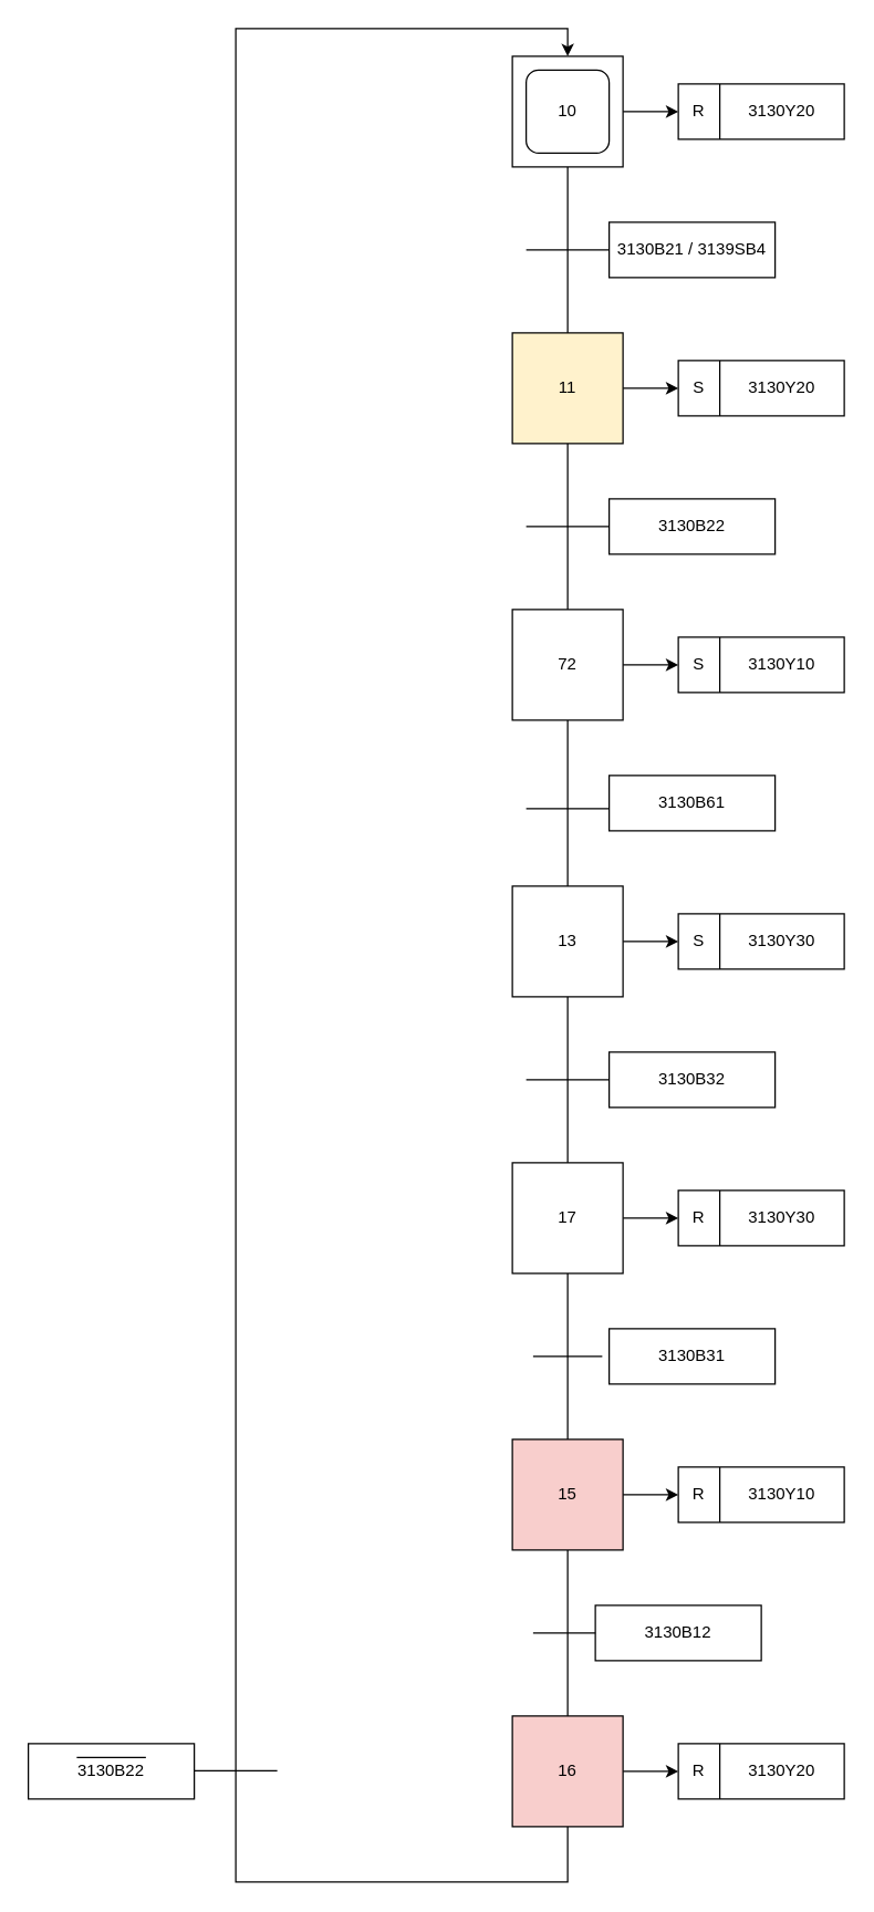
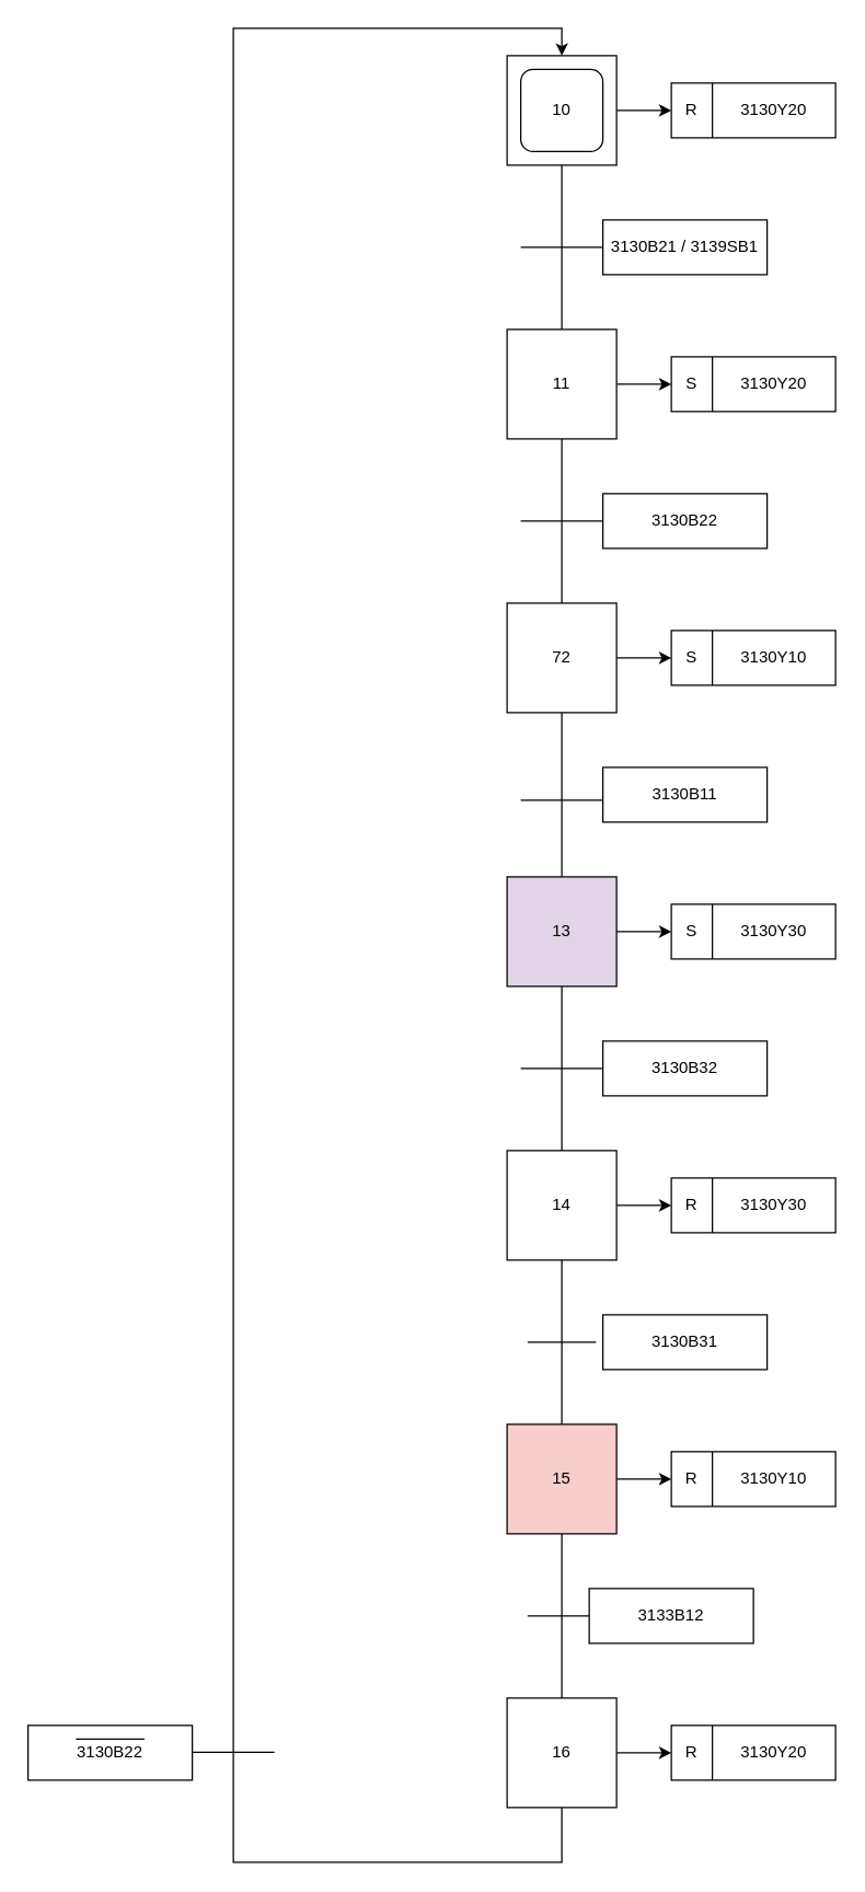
  <mxCell id="0" />
  <mxCell id="1" parent="0" />
  <mxCell id="2" value="" style="edgeStyle=orthogonalEdgeStyle;rounded=0;orthogonalLoop=1;jettySize=auto;html=1;" edge="1" parent="1" source="3" target="29"><mxGeometry relative="1" as="geometry" /></mxCell>
  <mxCell id="3" value="" style="whiteSpace=wrap;html=1;aspect=fixed;" vertex="1" parent="1"><mxGeometry x="370" y="40" width="80" height="80" as="geometry" /></mxCell>
  <mxCell id="4" value="10" style="whiteSpace=wrap;html=1;aspect=fixed;rounded=1;" vertex="1" parent="1"><mxGeometry x="380" y="50" width="60" height="60" as="geometry" /></mxCell>
  <mxCell id="5" value="" style="endArrow=none;html=1;entryX=0.5;entryY=1;entryDx=0;entryDy=0;" edge="1" parent="1" target="3"><mxGeometry width="50" height="50" relative="1" as="geometry"><mxPoint x="410" y="240" as="sourcePoint" /><mxPoint x="440" y="160" as="targetPoint" /></mxGeometry></mxCell>
  <mxCell id="6" value="" style="endArrow=none;html=1;" edge="1" parent="1"><mxGeometry width="50" height="50" relative="1" as="geometry"><mxPoint x="380" y="180" as="sourcePoint" /><mxPoint x="440" y="180" as="targetPoint" /></mxGeometry></mxCell>
  <mxCell id="7" value="" style="edgeStyle=orthogonalEdgeStyle;rounded=0;orthogonalLoop=1;jettySize=auto;html=1;" edge="1" parent="1" source="8" target="33"><mxGeometry relative="1" as="geometry" /></mxCell>
- <mxCell id="8" value="11" style="whiteSpace=wrap;html=1;aspect=fixed;fillColor=#fff2cc;" vertex="1" parent="1"><mxGeometry x="370" y="240" width="80" height="80" as="geometry" /></mxCell>
+ <mxCell id="8" value="11" style="whiteSpace=wrap;html=1;aspect=fixed;" vertex="1" parent="1"><mxGeometry x="370" y="240" width="80" height="80" as="geometry" /></mxCell>
  <mxCell id="9" value="" style="endArrow=none;html=1;entryX=0.5;entryY=1;entryDx=0;entryDy=0;" edge="1" parent="1" target="8"><mxGeometry width="50" height="50" relative="1" as="geometry"><mxPoint x="410" y="440" as="sourcePoint" /><mxPoint x="430" y="360" as="targetPoint" /></mxGeometry></mxCell>
  <mxCell id="10" value="" style="endArrow=none;html=1;" edge="1" parent="1"><mxGeometry width="50" height="50" relative="1" as="geometry"><mxPoint x="380" y="380" as="sourcePoint" /><mxPoint x="440" y="380" as="targetPoint" /></mxGeometry></mxCell>
  <mxCell id="11" value="" style="edgeStyle=orthogonalEdgeStyle;rounded=0;orthogonalLoop=1;jettySize=auto;html=1;" edge="1" parent="1" source="12" target="37"><mxGeometry relative="1" as="geometry" /></mxCell>
  <mxCell id="12" value="72" style="whiteSpace=wrap;html=1;aspect=fixed;" vertex="1" parent="1"><mxGeometry x="370" y="440" width="80" height="80" as="geometry" /></mxCell>
  <mxCell id="13" value="" style="endArrow=none;html=1;entryX=0.5;entryY=1;entryDx=0;entryDy=0;" edge="1" parent="1" target="12"><mxGeometry width="50" height="50" relative="1" as="geometry"><mxPoint x="410" y="640" as="sourcePoint" /><mxPoint x="430" y="570" as="targetPoint" /></mxGeometry></mxCell>
  <mxCell id="14" value="" style="endArrow=none;html=1;" edge="1" parent="1"><mxGeometry width="50" height="50" relative="1" as="geometry"><mxPoint x="380" y="584" as="sourcePoint" /><mxPoint x="440" y="584" as="targetPoint" /></mxGeometry></mxCell>
  <mxCell id="15" style="edgeStyle=orthogonalEdgeStyle;rounded=0;orthogonalLoop=1;jettySize=auto;html=1;entryX=0;entryY=0.5;entryDx=0;entryDy=0;" edge="1" parent="1" source="16" target="43"><mxGeometry relative="1" as="geometry" /></mxCell>
- <mxCell id="16" value="13" style="whiteSpace=wrap;html=1;aspect=fixed;" vertex="1" parent="1"><mxGeometry x="370" y="640" width="80" height="80" as="geometry" /></mxCell>
+ <mxCell id="16" value="13" style="whiteSpace=wrap;html=1;aspect=fixed;fillColor=#e1d5e7;" vertex="1" parent="1"><mxGeometry x="370" y="640" width="80" height="80" as="geometry" /></mxCell>
  <mxCell id="17" value="" style="endArrow=none;html=1;entryX=0.5;entryY=1;entryDx=0;entryDy=0;" edge="1" parent="1" target="16"><mxGeometry width="50" height="50" relative="1" as="geometry"><mxPoint x="410" y="840" as="sourcePoint" /><mxPoint x="430" y="780" as="targetPoint" /></mxGeometry></mxCell>
  <mxCell id="18" value="" style="edgeStyle=orthogonalEdgeStyle;rounded=0;orthogonalLoop=1;jettySize=auto;html=1;" edge="1" parent="1" source="19" target="46"><mxGeometry relative="1" as="geometry" /></mxCell>
- <mxCell id="19" value="17" style="whiteSpace=wrap;html=1;aspect=fixed;" vertex="1" parent="1"><mxGeometry x="370" y="840" width="80" height="80" as="geometry" /></mxCell>
+ <mxCell id="19" value="14" style="whiteSpace=wrap;html=1;aspect=fixed;" vertex="1" parent="1"><mxGeometry x="370" y="840" width="80" height="80" as="geometry" /></mxCell>
  <mxCell id="20" value="" style="endArrow=none;html=1;entryX=0.5;entryY=1;entryDx=0;entryDy=0;" edge="1" parent="1" target="19"><mxGeometry width="50" height="50" relative="1" as="geometry"><mxPoint x="410" y="1040" as="sourcePoint" /><mxPoint x="430" y="990" as="targetPoint" /></mxGeometry></mxCell>
  <mxCell id="21" value="" style="endArrow=none;html=1;" edge="1" parent="1"><mxGeometry width="50" height="50" relative="1" as="geometry"><mxPoint x="385" y="980" as="sourcePoint" /><mxPoint x="435" y="980" as="targetPoint" /><Array as="points"><mxPoint x="425" y="980" /></Array></mxGeometry></mxCell>
  <mxCell id="22" value="" style="edgeStyle=orthogonalEdgeStyle;rounded=0;orthogonalLoop=1;jettySize=auto;html=1;" edge="1" parent="1" source="23" target="50"><mxGeometry relative="1" as="geometry" /></mxCell>
  <mxCell id="23" value="15" style="whiteSpace=wrap;html=1;aspect=fixed;fillColor=#f8cecc;" vertex="1" parent="1"><mxGeometry x="370" y="1040" width="80" height="80" as="geometry" /></mxCell>
  <mxCell id="24" value="" style="endArrow=none;html=1;entryX=0.5;entryY=1;entryDx=0;entryDy=0;" edge="1" parent="1" target="23"><mxGeometry width="50" height="50" relative="1" as="geometry"><mxPoint x="410" y="1240" as="sourcePoint" /><mxPoint x="440" y="1130" as="targetPoint" /></mxGeometry></mxCell>
  <mxCell id="25" value="" style="endArrow=none;html=1;" edge="1" parent="1"><mxGeometry width="50" height="50" relative="1" as="geometry"><mxPoint x="385" y="1180" as="sourcePoint" /><mxPoint x="435" y="1180" as="targetPoint" /></mxGeometry></mxCell>
  <mxCell id="26" style="edgeStyle=orthogonalEdgeStyle;rounded=0;orthogonalLoop=1;jettySize=auto;html=1;exitX=0.5;exitY=1;exitDx=0;exitDy=0;entryX=0.5;entryY=0;entryDx=0;entryDy=0;" edge="1" parent="1" source="28" target="3"><mxGeometry relative="1" as="geometry"><Array as="points"><mxPoint x="410" y="1360" /><mxPoint x="170" y="1360" /><mxPoint x="170" y="20" /><mxPoint x="410" y="20" /></Array></mxGeometry></mxCell>
  <mxCell id="27" value="" style="edgeStyle=orthogonalEdgeStyle;rounded=0;orthogonalLoop=1;jettySize=auto;html=1;" edge="1" parent="1" source="28" target="54"><mxGeometry relative="1" as="geometry" /></mxCell>
- <mxCell id="28" value="16" style="whiteSpace=wrap;html=1;aspect=fixed;fillColor=#f8cecc;" vertex="1" parent="1"><mxGeometry x="370" y="1240" width="80" height="80" as="geometry" /></mxCell>
+ <mxCell id="28" value="16" style="whiteSpace=wrap;html=1;aspect=fixed;" vertex="1" parent="1"><mxGeometry x="370" y="1240" width="80" height="80" as="geometry" /></mxCell>
  <mxCell id="29" value="" style="rounded=0;whiteSpace=wrap;html=1;" vertex="1" parent="1"><mxGeometry x="490" y="60" width="120" height="40" as="geometry" /></mxCell>
  <mxCell id="30" value="" style="endArrow=none;html=1;entryX=0.25;entryY=0;entryDx=0;entryDy=0;exitX=0.25;exitY=1;exitDx=0;exitDy=0;" edge="1" parent="1" source="29" target="29"><mxGeometry width="50" height="50" relative="1" as="geometry"><mxPoint x="570" y="260" as="sourcePoint" /><mxPoint x="620" y="210" as="targetPoint" /></mxGeometry></mxCell>
  <mxCell id="31" value="R" style="text;html=1;strokeColor=none;fillColor=none;align=center;verticalAlign=middle;whiteSpace=wrap;rounded=0;" vertex="1" parent="1"><mxGeometry x="490" y="60" width="30" height="40" as="geometry" /></mxCell>
  <mxCell id="32" value="3130Y20" style="text;html=1;strokeColor=none;fillColor=none;align=center;verticalAlign=middle;whiteSpace=wrap;rounded=0;" vertex="1" parent="1"><mxGeometry x="520" y="60" width="90" height="40" as="geometry" /></mxCell>
  <mxCell id="33" value="" style="rounded=0;whiteSpace=wrap;html=1;" vertex="1" parent="1"><mxGeometry x="490" y="260" width="120" height="40" as="geometry" /></mxCell>
  <mxCell id="34" value="" style="endArrow=none;html=1;entryX=0.25;entryY=0;entryDx=0;entryDy=0;exitX=0.25;exitY=1;exitDx=0;exitDy=0;" edge="1" parent="1" source="33" target="33"><mxGeometry width="50" height="50" relative="1" as="geometry"><mxPoint x="520" y="400" as="sourcePoint" /><mxPoint x="570" y="350" as="targetPoint" /></mxGeometry></mxCell>
  <mxCell id="35" value="S" style="text;html=1;strokeColor=none;fillColor=none;align=center;verticalAlign=middle;whiteSpace=wrap;rounded=0;" vertex="1" parent="1"><mxGeometry x="490" y="260" width="30" height="40" as="geometry" /></mxCell>
  <mxCell id="36" value="3130Y20" style="text;html=1;strokeColor=none;fillColor=none;align=center;verticalAlign=middle;whiteSpace=wrap;rounded=0;" vertex="1" parent="1"><mxGeometry x="520" y="260" width="90" height="40" as="geometry" /></mxCell>
  <mxCell id="37" value="" style="rounded=0;whiteSpace=wrap;html=1;" vertex="1" parent="1"><mxGeometry x="490" y="460" width="120" height="40" as="geometry" /></mxCell>
  <mxCell id="38" value="" style="endArrow=none;html=1;entryX=0.25;entryY=0;entryDx=0;entryDy=0;exitX=0.25;exitY=1;exitDx=0;exitDy=0;" edge="1" parent="1" source="37" target="37"><mxGeometry width="50" height="50" relative="1" as="geometry"><mxPoint x="490" y="590" as="sourcePoint" /><mxPoint x="540" y="540" as="targetPoint" /></mxGeometry></mxCell>
  <mxCell id="39" value="S" style="text;html=1;strokeColor=none;fillColor=none;align=center;verticalAlign=middle;whiteSpace=wrap;rounded=0;" vertex="1" parent="1"><mxGeometry x="490" y="460" width="30" height="40" as="geometry" /></mxCell>
  <mxCell id="40" value="3130Y10" style="text;html=1;strokeColor=none;fillColor=none;align=center;verticalAlign=middle;whiteSpace=wrap;rounded=0;" vertex="1" parent="1"><mxGeometry x="520" y="460" width="90" height="40" as="geometry" /></mxCell>
  <mxCell id="41" value="" style="rounded=0;whiteSpace=wrap;html=1;" vertex="1" parent="1"><mxGeometry x="490" y="660" width="120" height="40" as="geometry" /></mxCell>
  <mxCell id="42" value="" style="endArrow=none;html=1;entryX=0.25;entryY=0;entryDx=0;entryDy=0;" edge="1" parent="1" target="41"><mxGeometry width="50" height="50" relative="1" as="geometry"><mxPoint x="520" y="700" as="sourcePoint" /><mxPoint x="580" y="790" as="targetPoint" /></mxGeometry></mxCell>
  <mxCell id="43" value="S" style="text;html=1;strokeColor=none;fillColor=none;align=center;verticalAlign=middle;whiteSpace=wrap;rounded=0;" vertex="1" parent="1"><mxGeometry x="490" y="660" width="30" height="40" as="geometry" /></mxCell>
  <mxCell id="44" value="3130Y30" style="text;html=1;strokeColor=none;fillColor=none;align=center;verticalAlign=middle;whiteSpace=wrap;rounded=0;" vertex="1" parent="1"><mxGeometry x="520" y="660" width="90" height="40" as="geometry" /></mxCell>
  <mxCell id="45" value="" style="endArrow=none;html=1;" edge="1" parent="1"><mxGeometry width="50" height="50" relative="1" as="geometry"><mxPoint x="380" y="780" as="sourcePoint" /><mxPoint x="440" y="780" as="targetPoint" /><Array as="points"><mxPoint x="410" y="780" /></Array></mxGeometry></mxCell>
  <mxCell id="46" value="" style="rounded=0;whiteSpace=wrap;html=1;" vertex="1" parent="1"><mxGeometry x="490" y="860" width="120" height="40" as="geometry" /></mxCell>
  <mxCell id="47" value="" style="endArrow=none;html=1;entryX=0.25;entryY=0;entryDx=0;entryDy=0;exitX=0.25;exitY=1;exitDx=0;exitDy=0;" edge="1" parent="1" source="46" target="46"><mxGeometry width="50" height="50" relative="1" as="geometry"><mxPoint x="310" y="870" as="sourcePoint" /><mxPoint x="360" y="820" as="targetPoint" /></mxGeometry></mxCell>
  <mxCell id="48" value="R" style="text;html=1;strokeColor=none;fillColor=none;align=center;verticalAlign=middle;whiteSpace=wrap;rounded=0;" vertex="1" parent="1"><mxGeometry x="490" y="860" width="30" height="40" as="geometry" /></mxCell>
  <mxCell id="49" value="3130Y30" style="text;html=1;strokeColor=none;fillColor=none;align=center;verticalAlign=middle;whiteSpace=wrap;rounded=0;" vertex="1" parent="1"><mxGeometry x="520" y="860" width="90" height="40" as="geometry" /></mxCell>
  <mxCell id="50" value="" style="rounded=0;whiteSpace=wrap;html=1;" vertex="1" parent="1"><mxGeometry x="490" y="1060" width="120" height="40" as="geometry" /></mxCell>
  <mxCell id="51" value="" style="endArrow=none;html=1;entryX=0.25;entryY=0;entryDx=0;entryDy=0;exitX=0.25;exitY=1;exitDx=0;exitDy=0;" edge="1" parent="1" source="50" target="50"><mxGeometry width="50" height="50" relative="1" as="geometry"><mxPoint x="490" y="1170" as="sourcePoint" /><mxPoint x="540" y="1120" as="targetPoint" /></mxGeometry></mxCell>
  <mxCell id="52" value="R" style="text;html=1;strokeColor=none;fillColor=none;align=center;verticalAlign=middle;whiteSpace=wrap;rounded=0;" vertex="1" parent="1"><mxGeometry x="490" y="1060" width="30" height="40" as="geometry" /></mxCell>
  <mxCell id="53" value="3130Y10" style="text;html=1;strokeColor=none;fillColor=none;align=center;verticalAlign=middle;whiteSpace=wrap;rounded=0;" vertex="1" parent="1"><mxGeometry x="520" y="1060" width="90" height="40" as="geometry" /></mxCell>
  <mxCell id="54" value="" style="rounded=0;whiteSpace=wrap;html=1;" vertex="1" parent="1"><mxGeometry x="490" y="1260" width="120" height="40" as="geometry" /></mxCell>
  <mxCell id="55" value="" style="endArrow=none;html=1;entryX=0.25;entryY=0;entryDx=0;entryDy=0;exitX=0.25;exitY=1;exitDx=0;exitDy=0;" edge="1" parent="1" source="54" target="54"><mxGeometry width="50" height="50" relative="1" as="geometry"><mxPoint x="490" y="1380" as="sourcePoint" /><mxPoint x="540" y="1330" as="targetPoint" /></mxGeometry></mxCell>
  <mxCell id="56" value="R" style="text;html=1;strokeColor=none;fillColor=none;align=center;verticalAlign=middle;whiteSpace=wrap;rounded=0;" vertex="1" parent="1"><mxGeometry x="490" y="1260" width="30" height="40" as="geometry" /></mxCell>
  <mxCell id="57" value="3130Y20" style="text;html=1;strokeColor=none;fillColor=none;align=center;verticalAlign=middle;whiteSpace=wrap;rounded=0;" vertex="1" parent="1"><mxGeometry x="520" y="1260" width="90" height="40" as="geometry" /></mxCell>
  <mxCell id="58" value="" style="endArrow=none;html=1;" edge="1" parent="1"><mxGeometry width="50" height="50" relative="1" as="geometry"><mxPoint x="140" y="1279.5" as="sourcePoint" /><mxPoint x="200" y="1279.5" as="targetPoint" /></mxGeometry></mxCell>
  <mxCell id="59" value="" style="rounded=0;whiteSpace=wrap;html=1;" vertex="1" parent="1"><mxGeometry x="440" y="160" width="120" height="40" as="geometry" /></mxCell>
- <mxCell id="60" value="3130B21 / 3139SB4" style="text;html=1;strokeColor=none;fillColor=none;align=center;verticalAlign=middle;whiteSpace=wrap;rounded=0;" vertex="1" parent="1"><mxGeometry x="440" y="160" width="120" height="40" as="geometry" /></mxCell>
+ <mxCell id="60" value="3130B21 / 3139SB1" style="text;html=1;strokeColor=none;fillColor=none;align=center;verticalAlign=middle;whiteSpace=wrap;rounded=0;" vertex="1" parent="1"><mxGeometry x="440" y="160" width="120" height="40" as="geometry" /></mxCell>
  <mxCell id="61" value="" style="rounded=0;whiteSpace=wrap;html=1;" vertex="1" parent="1"><mxGeometry x="440" y="360" width="120" height="40" as="geometry" /></mxCell>
  <mxCell id="62" value="3130B22" style="text;html=1;strokeColor=none;fillColor=none;align=center;verticalAlign=middle;whiteSpace=wrap;rounded=0;" vertex="1" parent="1"><mxGeometry x="440" y="360" width="120" height="40" as="geometry" /></mxCell>
  <mxCell id="63" value="" style="rounded=0;whiteSpace=wrap;html=1;" vertex="1" parent="1"><mxGeometry x="440" y="560" width="120" height="40" as="geometry" /></mxCell>
- <mxCell id="64" value="3130B61" style="text;html=1;strokeColor=none;fillColor=none;align=center;verticalAlign=middle;whiteSpace=wrap;rounded=0;" vertex="1" parent="1"><mxGeometry x="440" y="560" width="120" height="40" as="geometry" /></mxCell>
+ <mxCell id="64" value="3130B11" style="text;html=1;strokeColor=none;fillColor=none;align=center;verticalAlign=middle;whiteSpace=wrap;rounded=0;" vertex="1" parent="1"><mxGeometry x="440" y="560" width="120" height="40" as="geometry" /></mxCell>
  <mxCell id="65" value="" style="rounded=0;whiteSpace=wrap;html=1;" vertex="1" parent="1"><mxGeometry x="440" y="760" width="120" height="40" as="geometry" /></mxCell>
  <mxCell id="66" value="3130B32" style="text;html=1;strokeColor=none;fillColor=none;align=center;verticalAlign=middle;whiteSpace=wrap;rounded=0;" vertex="1" parent="1"><mxGeometry x="440" y="760" width="120" height="40" as="geometry" /></mxCell>
  <mxCell id="67" value="" style="rounded=0;whiteSpace=wrap;html=1;" vertex="1" parent="1"><mxGeometry x="440" y="960" width="120" height="40" as="geometry" /></mxCell>
  <mxCell id="68" value="3130B31" style="text;html=1;strokeColor=none;fillColor=none;align=center;verticalAlign=middle;whiteSpace=wrap;rounded=0;" vertex="1" parent="1"><mxGeometry x="440" y="960" width="120" height="40" as="geometry" /></mxCell>
  <mxCell id="69" value="" style="rounded=0;whiteSpace=wrap;html=1;" vertex="1" parent="1"><mxGeometry x="430" y="1160" width="120" height="40" as="geometry" /></mxCell>
- <mxCell id="70" value="3130B12" style="text;html=1;strokeColor=none;fillColor=none;align=center;verticalAlign=middle;whiteSpace=wrap;rounded=0;" vertex="1" parent="1"><mxGeometry x="430" y="1160" width="120" height="40" as="geometry" /></mxCell>
+ <mxCell id="70" value="3133B12" style="text;html=1;strokeColor=none;fillColor=none;align=center;verticalAlign=middle;whiteSpace=wrap;rounded=0;" vertex="1" parent="1"><mxGeometry x="430" y="1160" width="120" height="40" as="geometry" /></mxCell>
  <mxCell id="71" value="" style="rounded=0;whiteSpace=wrap;html=1;" vertex="1" parent="1"><mxGeometry x="20" y="1260" width="120" height="40" as="geometry" /></mxCell>
  <mxCell id="72" value="3130B22" style="text;html=1;strokeColor=none;fillColor=none;align=center;verticalAlign=middle;whiteSpace=wrap;rounded=0;" vertex="1" parent="1"><mxGeometry x="20" y="1260" width="120" height="40" as="geometry" /></mxCell>
  <mxCell id="73" value="" style="endArrow=none;html=1;" edge="1" parent="1"><mxGeometry width="50" height="50" relative="1" as="geometry"><mxPoint x="55" y="1270" as="sourcePoint" /><mxPoint x="105" y="1270" as="targetPoint" /></mxGeometry></mxCell>
